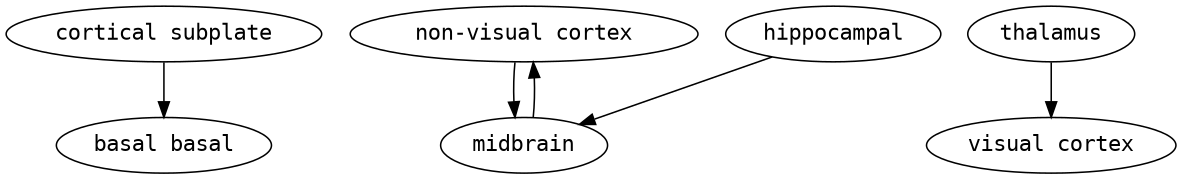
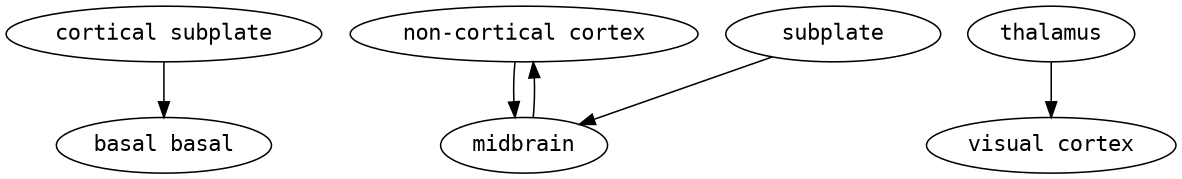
  strict digraph {
    fontname="DejaVu Sans Mono"
    node [fontname="DejaVu Sans Mono"]
    edge [fontname="DejaVu Sans Mono"]
    n1 [label="basal basal"]
-   "non-visual cortex"
+   "non-visual cortex" [label="non-cortical cortex"]
    midbrain
-   hippocampal
+   hippocampal [label=subplate]
    thalamus
    "visual cortex"
    "cortical subplate"
    "non-visual cortex" -> midbrain [weight=3.434926395140131]
    midbrain -> "non-visual cortex" [weight=3.796743790579983]
    hippocampal -> midbrain [weight=3.2241291671744983]
    thalamus -> "visual cortex" [weight=3.668920730617272]
    "cortical subplate" -> n1 [weight=2.569037168242651]
  }
